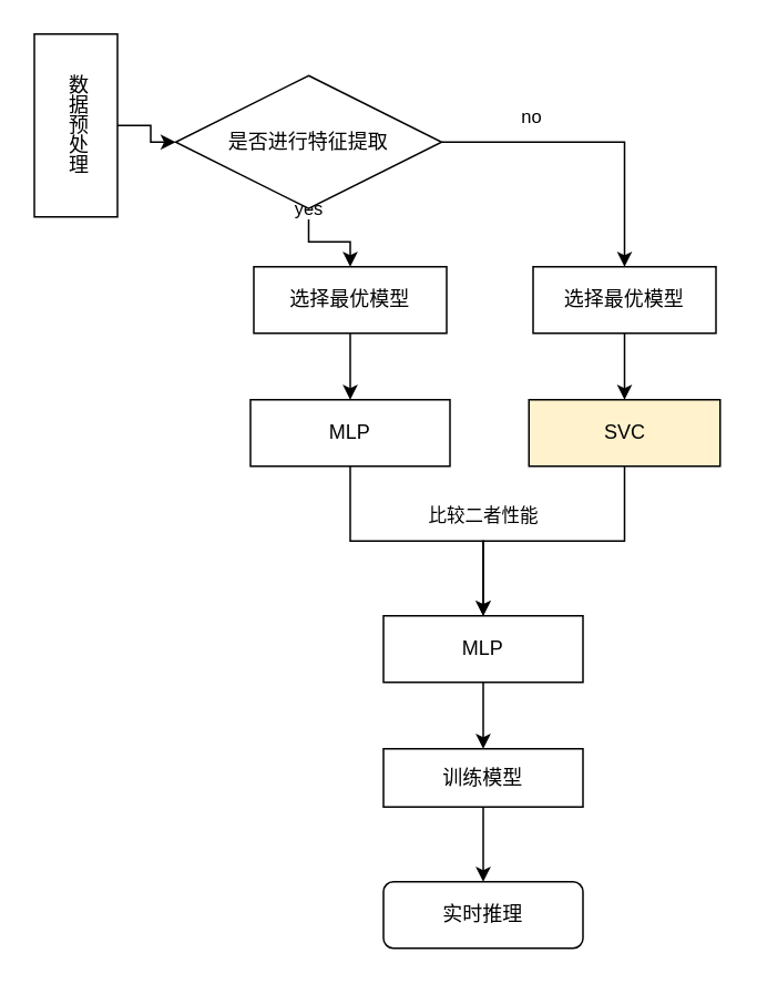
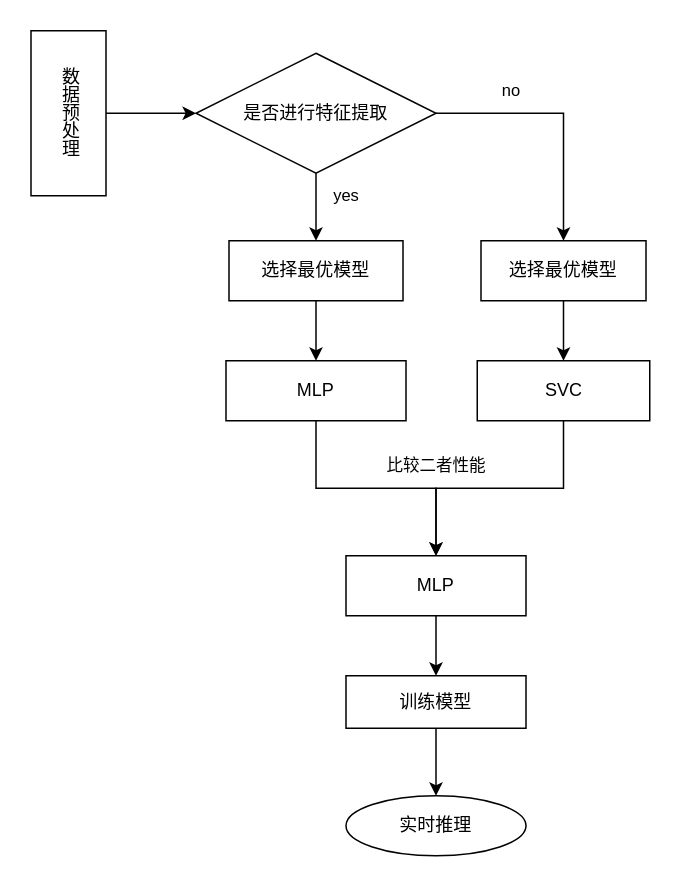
  <mxCell id="0" />
  <mxCell id="1" parent="0" />
  <mxCell id="2" value="" style="edgeStyle=orthogonalEdgeStyle;rounded=0;orthogonalLoop=1;jettySize=auto;html=1;" edge="1" parent="1" source="3" target="6"><mxGeometry relative="1" as="geometry" /></mxCell>
  <mxCell id="3" value="数据预处理" style="rounded=0;whiteSpace=wrap;html=1;direction=north;textDirection=vertical-lr;fontFamily=宋体;" vertex="1" parent="1"><mxGeometry x="20" y="20" width="50" height="110" as="geometry" /></mxCell>
  <mxCell id="4" value="yes" style="edgeStyle=orthogonalEdgeStyle;rounded=0;orthogonalLoop=1;jettySize=auto;html=1;" edge="1" parent="1" source="6" target="8"><mxGeometry x="-0.333" y="20" relative="1" as="geometry"><mxPoint as="offset" /></mxGeometry></mxCell>
  <mxCell id="5" value="no" style="edgeStyle=orthogonalEdgeStyle;rounded=0;orthogonalLoop=1;jettySize=auto;html=1;entryX=0.5;entryY=0;entryDx=0;entryDy=0;" edge="1" parent="1" source="6" target="10"><mxGeometry x="-0.412" y="15" relative="1" as="geometry"><mxPoint as="offset" /></mxGeometry></mxCell>
- <mxCell id="6" value="是否进行特征提取" style="rhombus;whiteSpace=wrap;html=1;" vertex="1" parent="1"><mxGeometry x="105" y="45" width="160" height="80" as="geometry" /></mxCell>
+ <mxCell id="6" value="是否进行特征提取" style="rhombus;whiteSpace=wrap;html=1;" vertex="1" parent="1"><mxGeometry x="130" y="35" width="160" height="80" as="geometry" /></mxCell>
  <mxCell id="7" value="" style="edgeStyle=orthogonalEdgeStyle;rounded=0;orthogonalLoop=1;jettySize=auto;html=1;" edge="1" parent="1" source="8" target="12"><mxGeometry relative="1" as="geometry" /></mxCell>
  <mxCell id="8" value="选择最优模型" style="rounded=0;whiteSpace=wrap;html=1;" vertex="1" parent="1"><mxGeometry x="152" y="160" width="116" height="40" as="geometry" /></mxCell>
  <mxCell id="9" value="" style="edgeStyle=orthogonalEdgeStyle;rounded=0;orthogonalLoop=1;jettySize=auto;html=1;" edge="1" parent="1" source="10" target="14"><mxGeometry relative="1" as="geometry" /></mxCell>
  <mxCell id="10" value="选择最优模型" style="rounded=0;whiteSpace=wrap;html=1;" vertex="1" parent="1"><mxGeometry x="320" y="160" width="110" height="40" as="geometry" /></mxCell>
  <mxCell id="11" value="" style="edgeStyle=orthogonalEdgeStyle;rounded=0;orthogonalLoop=1;jettySize=auto;html=1;" edge="1" parent="1" source="12" target="16"><mxGeometry relative="1" as="geometry" /></mxCell>
  <mxCell id="12" value="MLP" style="rounded=0;whiteSpace=wrap;html=1;" vertex="1" parent="1"><mxGeometry x="150" y="240" width="120" height="40" as="geometry" /></mxCell>
  <mxCell id="13" value="比较二者性能" style="edgeStyle=orthogonalEdgeStyle;rounded=0;orthogonalLoop=1;jettySize=auto;html=1;" edge="1" parent="1" source="14" target="16"><mxGeometry x="0.486" y="-15" relative="1" as="geometry"><mxPoint x="15" y="-15" as="offset" /></mxGeometry></mxCell>
- <mxCell id="14" value="SVC" style="rounded=0;whiteSpace=wrap;html=1;fillColor=#fff2cc;" vertex="1" parent="1"><mxGeometry x="317.5" y="240" width="115" height="40" as="geometry" /></mxCell>
+ <mxCell id="14" value="SVC" style="rounded=0;whiteSpace=wrap;html=1;" vertex="1" parent="1"><mxGeometry x="317.5" y="240" width="115" height="40" as="geometry" /></mxCell>
  <mxCell id="15" value="" style="edgeStyle=orthogonalEdgeStyle;rounded=0;orthogonalLoop=1;jettySize=auto;html=1;" edge="1" parent="1" source="16" target="18"><mxGeometry relative="1" as="geometry" /></mxCell>
  <mxCell id="16" value="MLP" style="rounded=0;whiteSpace=wrap;html=1;" vertex="1" parent="1"><mxGeometry x="230" y="370" width="120" height="40" as="geometry" /></mxCell>
  <mxCell id="17" value="" style="edgeStyle=orthogonalEdgeStyle;rounded=0;orthogonalLoop=1;jettySize=auto;html=1;" edge="1" parent="1" source="18" target="19"><mxGeometry relative="1" as="geometry" /></mxCell>
  <mxCell id="18" value="训练模型" style="rounded=0;whiteSpace=wrap;html=1;" vertex="1" parent="1"><mxGeometry x="230" y="450" width="120" height="35" as="geometry" /></mxCell>
- <mxCell id="19" value="实时推理" style="rounded=1;whiteSpace=wrap;html=1;" vertex="1" parent="1"><mxGeometry x="230" y="530" width="120" height="40" as="geometry" /></mxCell>
+ <mxCell id="19" value="实时推理" style="ellipse;whiteSpace=wrap;html=1;" vertex="1" parent="1"><mxGeometry x="230" y="530" width="120" height="40" as="geometry" /></mxCell>
